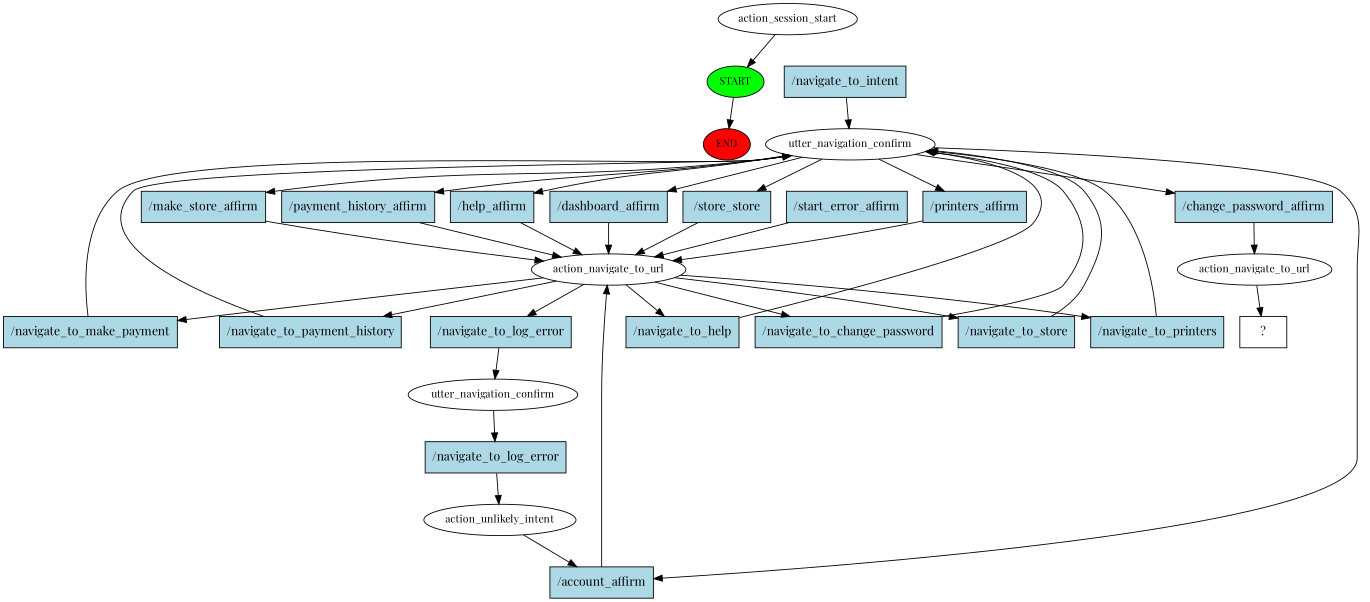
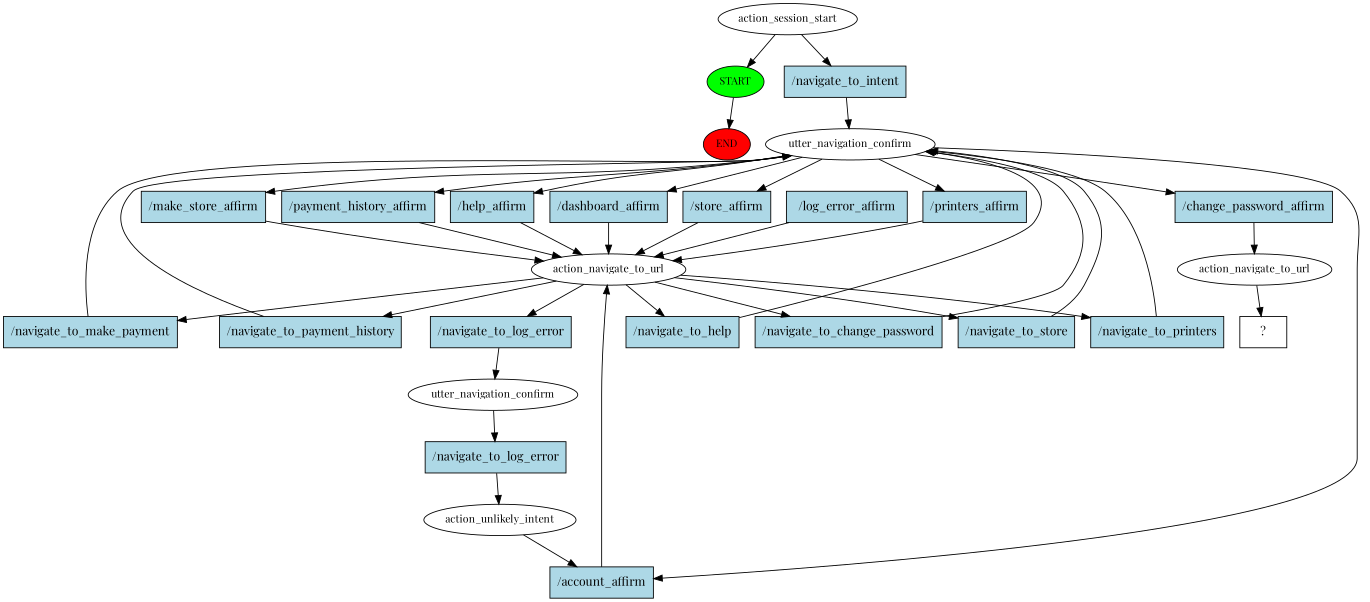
  digraph {
    fontname="Playfair Display"
    node [fillcolor=lightblue fontname="Playfair Display" style=filled shape=rect]
    edge [fontname="Playfair Display"]
    n1 [fillcolor=green fontsize=12 label=START shape=""]
    n2 [fillcolor=red fontsize=12 label=END shape=""]
    n3 [fontsize=12 label=action_session_start fillcolor="" style="" shape=""]
    n4 [label="/navigate_to_intent"]
    n5 [fontsize=12 label=utter_navigation_confirm fillcolor="" style="" shape=""]
    n6 [label="/dashboard_affirm"]
-   n7 [label="/store_store"]
+   n7 [label="/store_affirm"]
    n8 [label="/printers_affirm"]
    n9 [label="/make_store_affirm"]
    n10 [label="/payment_history_affirm"]
    n11 [label="/help_affirm"]
    n12 [label="/account_affirm"]
    n13 [label="/change_password_affirm"]
    n14 [fontsize=12 label=action_navigate_to_url fillcolor="" style="" shape=""]
    n15 [fontsize=12 label=action_navigate_to_url fillcolor="" style="" shape=""]
    n16 [label="/navigate_to_log_error"]
    n17 [label="/navigate_to_store"]
    n18 [label="/navigate_to_printers"]
    n19 [label="/navigate_to_make_payment"]
    n20 [label="/navigate_to_payment_history"]
    n21 [label="/navigate_to_help"]
    n22 [label="/navigate_to_change_password"]
    n23 [fontsize=12 label=utter_navigation_confirm fillcolor="" style="" shape=""]
    n24 [label="/navigate_to_log_error"]
    n25 [fontsize=12 label=action_unlikely_intent fillcolor="" style="" shape=""]
-   n26 [label="/start_error_affirm"]
+   n26 [label="/log_error_affirm"]
    n27 [label="  ?  " fillcolor="" style=""]
    n1 -> n2
    n3 -> n1
+   n3 -> n4
    n4 -> n5
    n5 -> n6
    n5 -> n7
    n5 -> n8
    n5 -> n9
    n5 -> n10
    n5 -> n11
    n5 -> n12
    n5 -> n13
    n6 -> n14
    n7 -> n14
    n8 -> n14
    n9 -> n14
    n10 -> n14
    n11 -> n14
    n12 -> n14
    n13 -> n15
    n14 -> n16
    n14 -> n17
    n14 -> n18
    n14 -> n19
    n14 -> n20
    n14 -> n21
    n14 -> n22
    n15 -> n27
    n16 -> n23
    n17 -> n5
    n18 -> n5
    n19 -> n5
    n20 -> n5
    n21 -> n5
    n22 -> n5
    n23 -> n24
    n24 -> n25
    n25 -> n12
    n26 -> n14
  }
